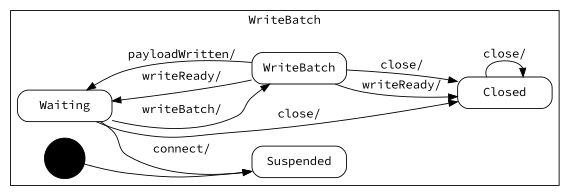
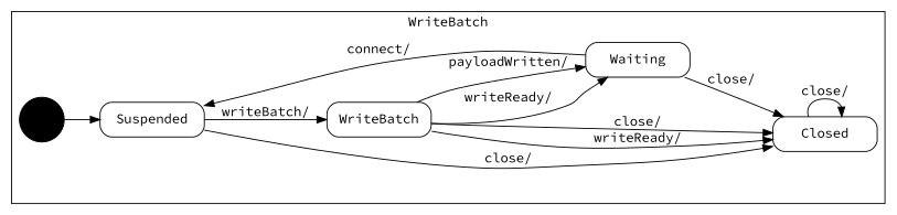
  digraph {
    fontname="Source Code Pro"
    rankdir=LR
    node [fontname="Source Code Pro" shape=Mrecord]
    edge [fontname="Source Code Pro"]
    n1 [label="{Suspended}" width=1.5]
    n2 [label="{Waiting}" width=1.5]
    n3 [label="{Closed}" width=1.5]
    n4 [label="{WriteBatch}" width=1.5]
    "%5" [fillcolor=black shape=circle style=filled width=0.25]
    subgraph cluster_1 {
      label=WriteBatch
      n1
      n2
      n3
      n4
      "%5"
    }
+   n1 -> n3 [label="close/\l"]
    n2 -> n1 [label="connect/\l"]
    n2 -> n3 [label="close/\l"]
-   n2 -> n4 [label="writeBatch/\l"]
+   n1 -> n4 [label="writeBatch/\l"]
    n3 -> n3 [label="close/\l"]
    n4 -> n2 [label="writeReady/\l"]
    n4 -> n2 [label="payloadWritten/\l"]
    n4 -> n3 [label="writeReady/\l"]
    n4 -> n3 [label="close/\l"]
    "%5" -> n1
  }
